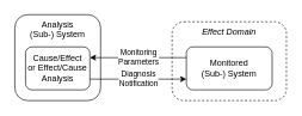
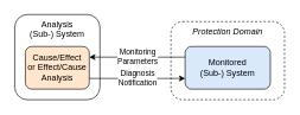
  <mxCell id="0" />
  <mxCell id="1" parent="0" />
- <mxCell id="2" value="&lt;i&gt;Effect Domain&lt;/i&gt;" style="rounded=1;whiteSpace=wrap;html=1;dashed=1;verticalAlign=top;" parent="1" vertex="1"><mxGeometry x="240" y="30" width="160" height="110" as="geometry" /></mxCell>
+ <mxCell id="2" value="&lt;i&gt;Protection Domain&lt;/i&gt;" style="rounded=1;whiteSpace=wrap;html=1;dashed=1;verticalAlign=top;" parent="1" vertex="1"><mxGeometry x="240" y="30" width="160" height="110" as="geometry" /></mxCell>
  <mxCell id="3" value="Analysis&lt;br&gt;(Sub-) System" style="rounded=1;whiteSpace=wrap;html=1;verticalAlign=top;" parent="1" vertex="1"><mxGeometry x="20" y="20" width="120" height="120" as="geometry" /></mxCell>
- <mxCell id="4" value="Monitored&lt;br&gt;(Sub-) System" style="rounded=1;whiteSpace=wrap;html=1;" parent="1" vertex="1"><mxGeometry x="260" y="65" width="120" height="60" as="geometry" /></mxCell>
+ <mxCell id="4" value="Monitored&lt;br&gt;(Sub-) System" style="rounded=1;whiteSpace=wrap;html=1;fillColor=#dae8fc;" parent="1" vertex="1"><mxGeometry x="260" y="65" width="120" height="60" as="geometry" /></mxCell>
  <mxCell id="5" value="Monitoring&lt;br&gt;Parameters" style="endArrow=none;startArrow=classic;html=1;exitX=1;exitY=0.25;exitDx=0;exitDy=0;endFill=0;entryX=0;entryY=0.25;entryDx=0;entryDy=0;" parent="1" source="6" target="4" edge="1"><mxGeometry width="50" height="50" relative="1" as="geometry"><mxPoint x="120" y="170" as="sourcePoint" /><mxPoint x="240" y="45" as="targetPoint" /></mxGeometry></mxCell>
- <mxCell id="6" value="Cause/Effect&lt;br&gt;or Effect/Cause&lt;br&gt;Analysis" style="rounded=1;whiteSpace=wrap;html=1;" parent="1" vertex="1"><mxGeometry x="35" y="65" width="90" height="60" as="geometry" /></mxCell>
+ <mxCell id="6" value="Cause/Effect&lt;br&gt;or Effect/Cause&lt;br&gt;Analysis" style="rounded=1;whiteSpace=wrap;html=1;fillColor=#ffe6cc;" parent="1" vertex="1"><mxGeometry x="35" y="65" width="90" height="60" as="geometry" /></mxCell>
  <mxCell id="7" value="Diagnosis&lt;br&gt;Notification" style="endArrow=classic;html=1;exitX=1;exitY=0.75;exitDx=0;exitDy=0;entryX=0;entryY=0.75;entryDx=0;entryDy=0;" parent="1" source="6" edge="1" target="4"><mxGeometry width="50" height="50" relative="1" as="geometry"><mxPoint x="125" y="105" as="sourcePoint" /><mxPoint x="240" y="90" as="targetPoint" /></mxGeometry></mxCell>
